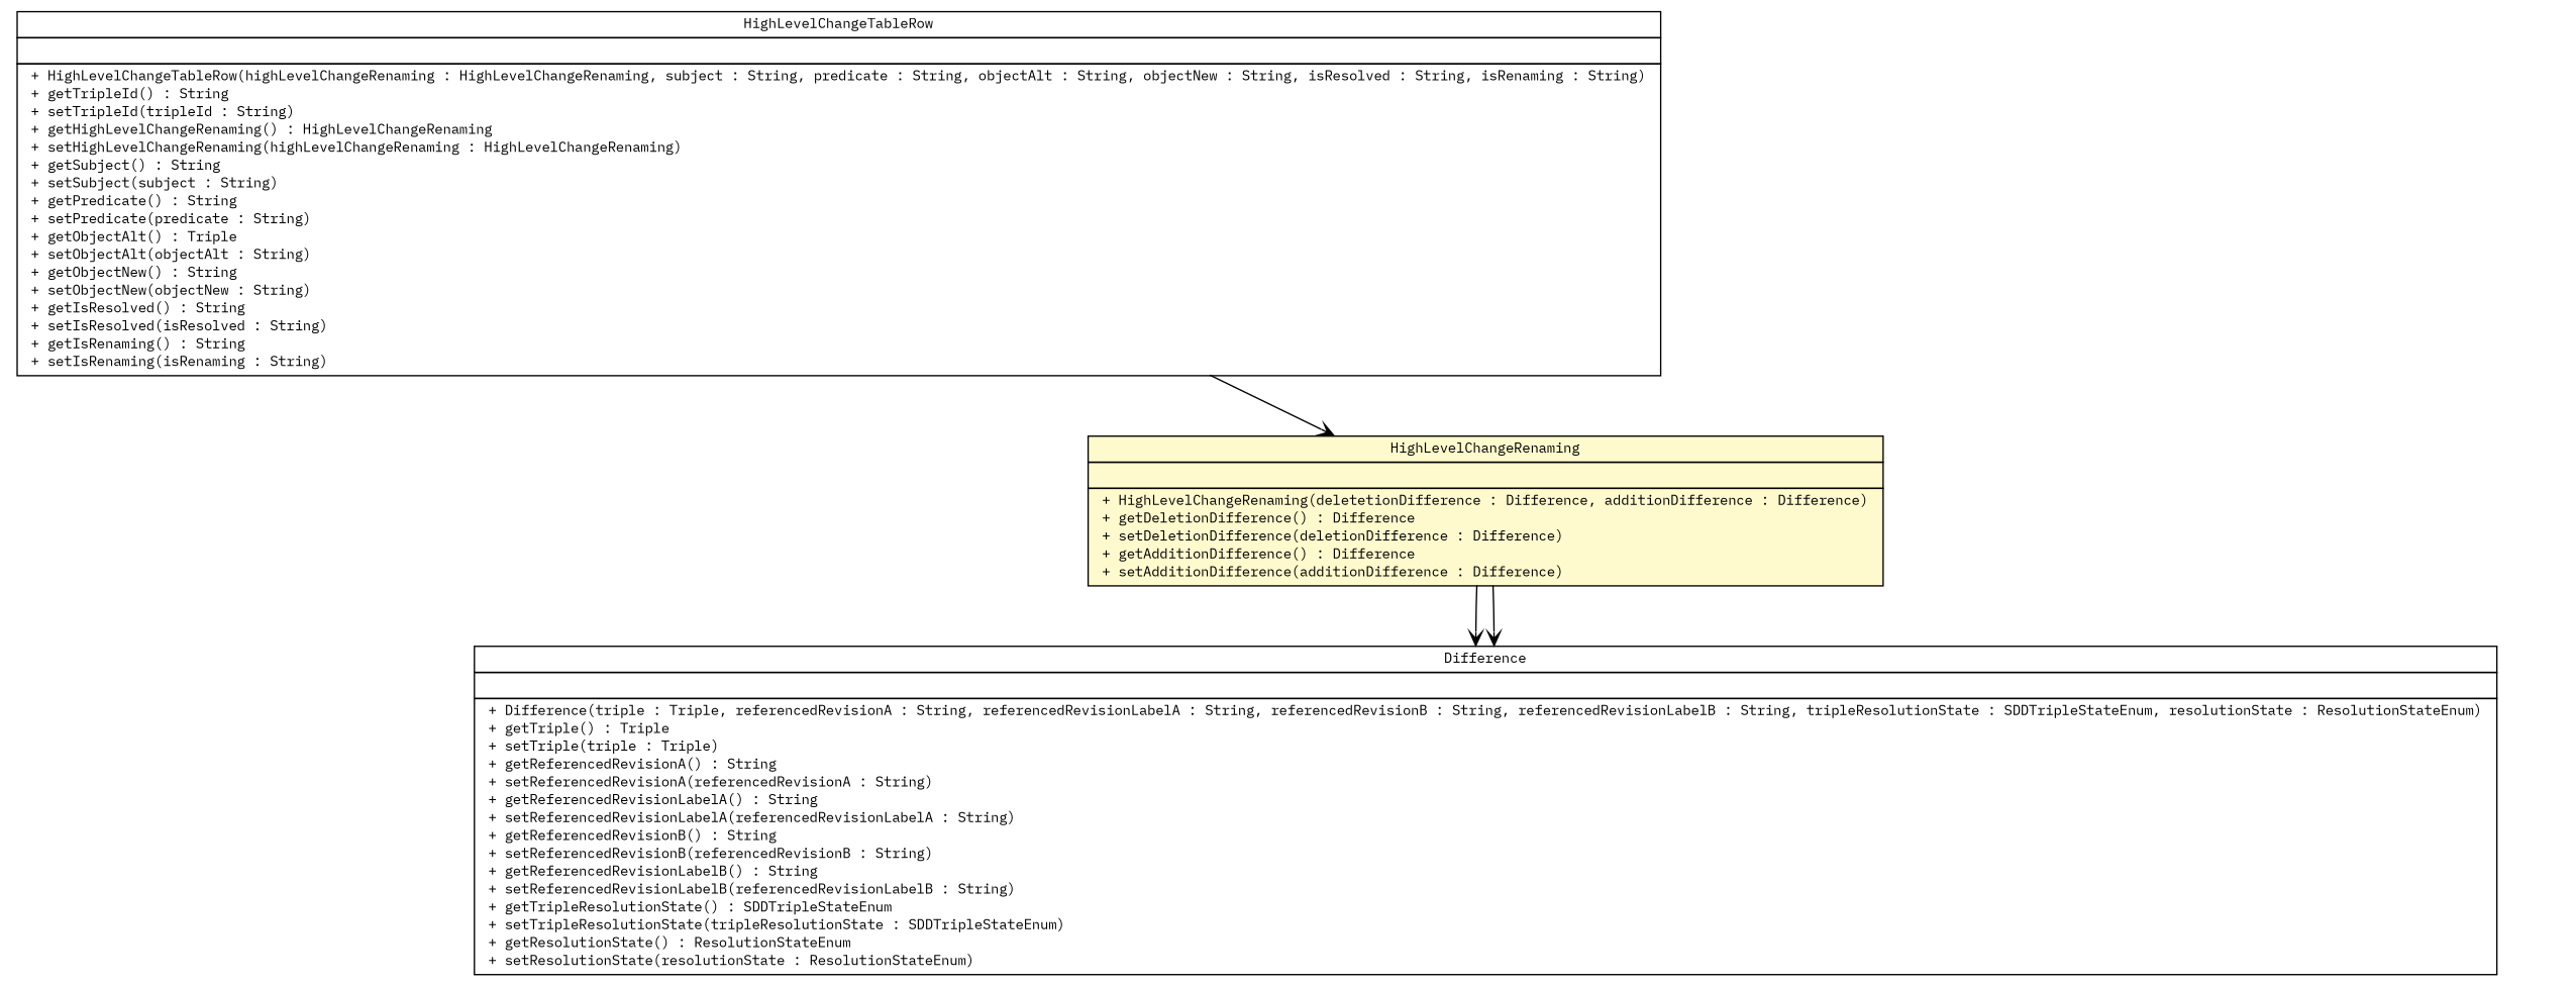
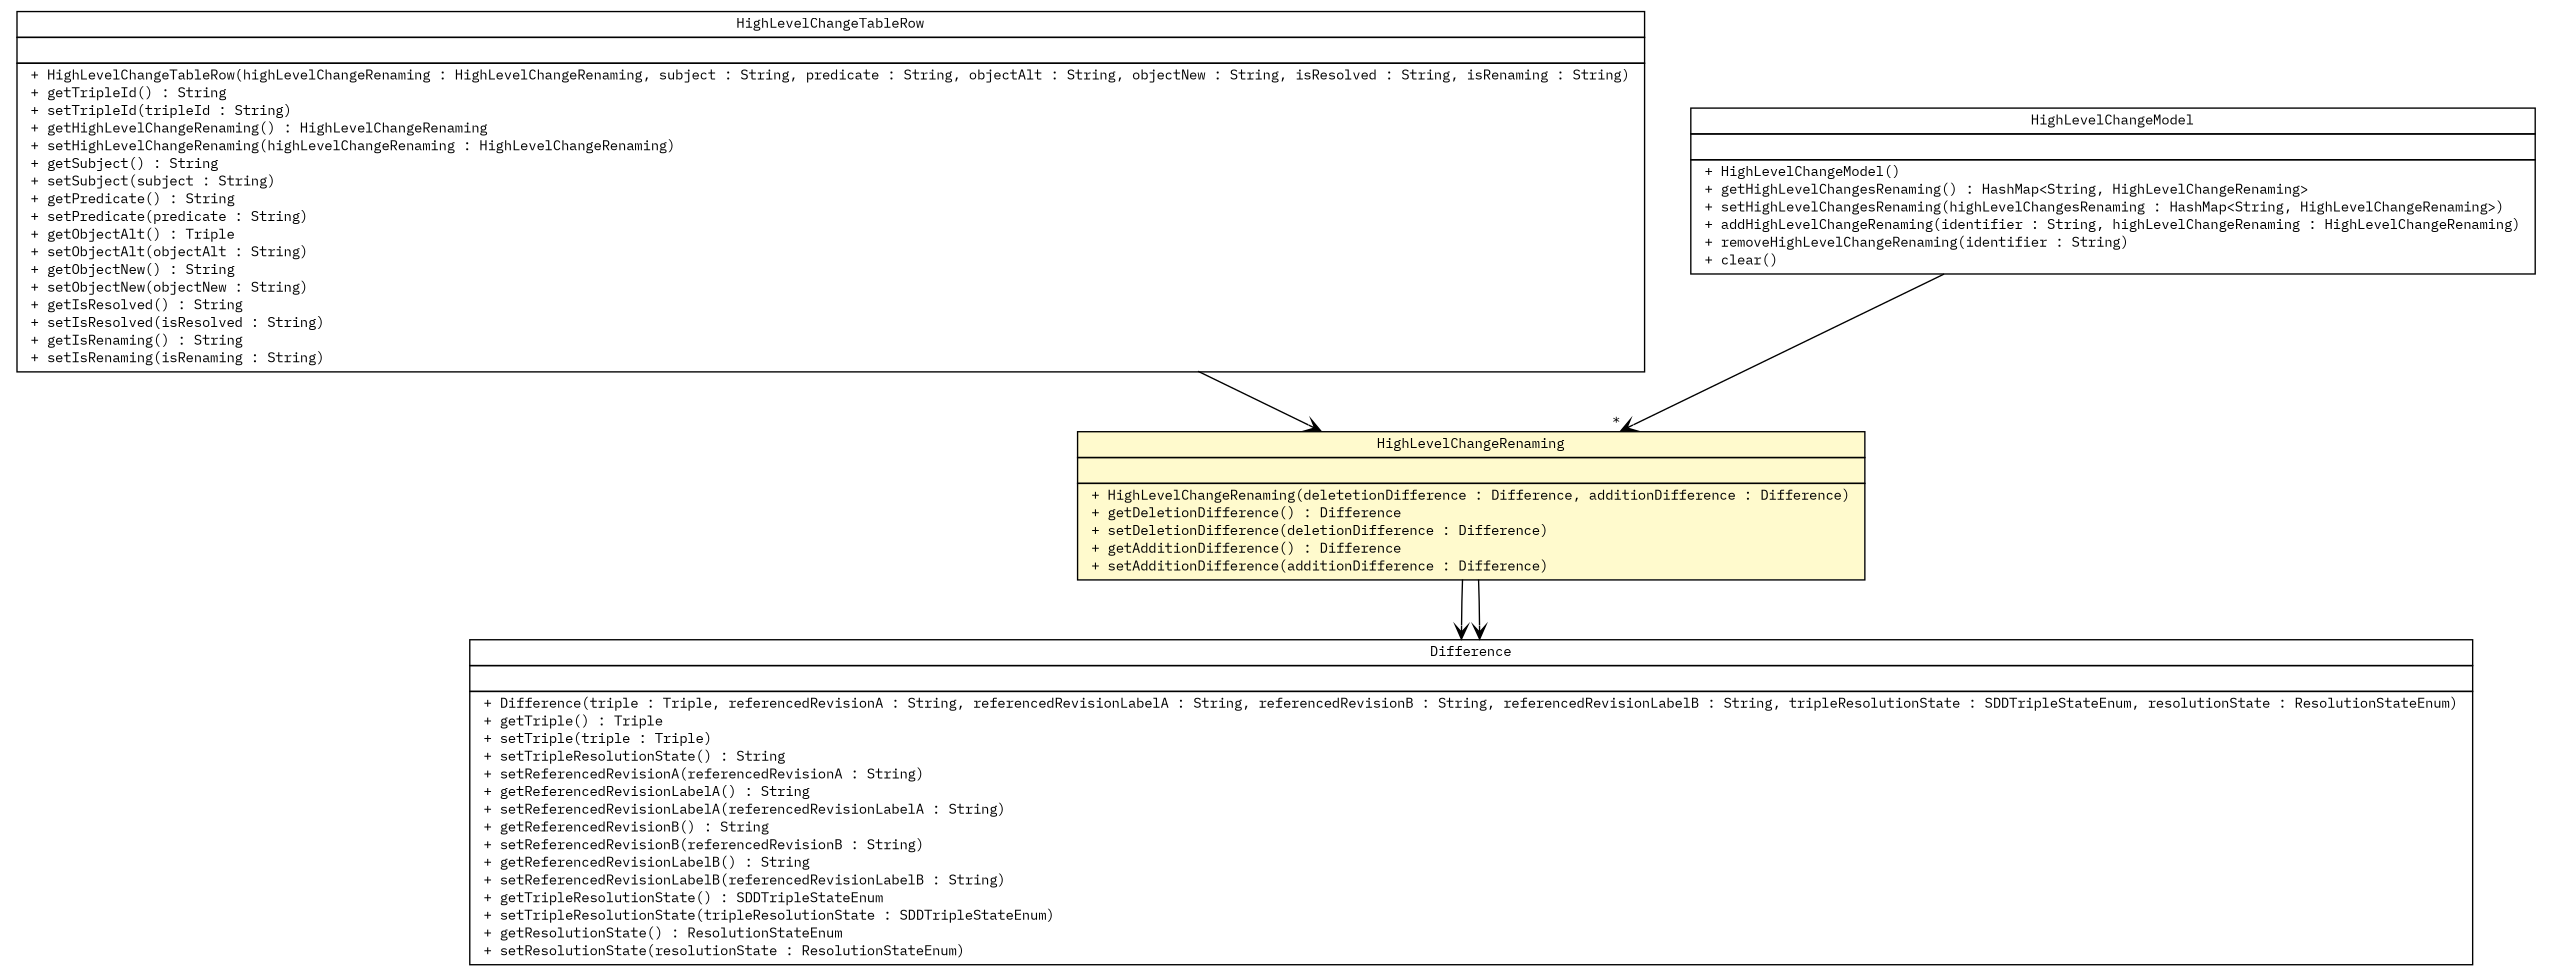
  digraph {
    fontname="IBM Plex Mono"
    nodesep=0.25
    ranksep=0.5
    node [fontcolor=black fontname="IBM Plex Mono" fontsize=10.0 shape=plaintext]
    edge [arrowhead=open color=black fontcolor=black fontname="IBM Plex Mono" fontsize=10.0 headport=p labelfontname=Helvetica labelfontsize=10 tailport=p]
    n1 [label=<<table title="de.tud.plt.r43ples.merging.model.structure.HighLevelChangeTableRow" border="0" cellborder="1" cellspacing="0" cellpadding="2" port="p" href="./HighLevelChangeTableRow.html"> 		<tr><td><table border="0" cellspacing="0" cellpadding="1"> <tr><td align="center" balign="center"> HighLevelChangeTableRow </td></tr> 		</table></td></tr> 		<tr><td><table border="0" cellspacing="0" cellpadding="1"> <tr><td align="left" balign="left">  </td></tr> 		</table></td></tr> 		<tr><td><table border="0" cellspacing="0" cellpadding="1"> <tr><td align="left" balign="left"> + HighLevelChangeTableRow(highLevelChangeRenaming : HighLevelChangeRenaming, subject : String, predicate : String, objectAlt : String, objectNew : String, isResolved : String, isRenaming : String) </td></tr> <tr><td align="left" balign="left"> + getTripleId() : String </td></tr> <tr><td align="left" balign="left"> + setTripleId(tripleId : String) </td></tr> <tr><td align="left" balign="left"> + getHighLevelChangeRenaming() : HighLevelChangeRenaming </td></tr> <tr><td align="left" balign="left"> + setHighLevelChangeRenaming(highLevelChangeRenaming : HighLevelChangeRenaming) </td></tr> <tr><td align="left" balign="left"> + getSubject() : String </td></tr> <tr><td align="left" balign="left"> + setSubject(subject : String) </td></tr> <tr><td align="left" balign="left"> + getPredicate() : String </td></tr> <tr><td align="left" balign="left"> + setPredicate(predicate : String) </td></tr> <tr><td align="left" balign="left"> + getObjectAlt() : Triple </td></tr> <tr><td align="left" balign="left"> + setObjectAlt(objectAlt : String) </td></tr> <tr><td align="left" balign="left"> + getObjectNew() : String </td></tr> <tr><td align="left" balign="left"> + setObjectNew(objectNew : String) </td></tr> <tr><td align="left" balign="left"> + getIsResolved() : String </td></tr> <tr><td align="left" balign="left"> + setIsResolved(isResolved : String) </td></tr> <tr><td align="left" balign="left"> + getIsRenaming() : String </td></tr> <tr><td align="left" balign="left"> + setIsRenaming(isRenaming : String) </td></tr> 		</table></td></tr> 		</table>>]
    n2 [label=<<table title="de.tud.plt.r43ples.merging.model.structure.HighLevelChangeRenaming" border="0" cellborder="1" cellspacing="0" cellpadding="2" port="p" bgcolor="lemonChiffon" href="./HighLevelChangeRenaming.html"> 		<tr><td><table border="0" cellspacing="0" cellpadding="1"> <tr><td align="center" balign="center"> HighLevelChangeRenaming </td></tr> 		</table></td></tr> 		<tr><td><table border="0" cellspacing="0" cellpadding="1"> <tr><td align="left" balign="left">  </td></tr> 		</table></td></tr> 		<tr><td><table border="0" cellspacing="0" cellpadding="1"> <tr><td align="left" balign="left"> + HighLevelChangeRenaming(deletetionDifference : Difference, additionDifference : Difference) </td></tr> <tr><td align="left" balign="left"> + getDeletionDifference() : Difference </td></tr> <tr><td align="left" balign="left"> + setDeletionDifference(deletionDifference : Difference) </td></tr> <tr><td align="left" balign="left"> + getAdditionDifference() : Difference </td></tr> <tr><td align="left" balign="left"> + setAdditionDifference(additionDifference : Difference) </td></tr> 		</table></td></tr> 		</table>>]
-   n3 [label=<<table title="de.tud.plt.r43ples.merging.model.structure.Difference" border="0" cellborder="1" cellspacing="0" cellpadding="2" port="p" href="./Difference.html"> 		<tr><td><table border="0" cellspacing="0" cellpadding="1"> <tr><td align="center" balign="center"> Difference </td></tr> 		</table></td></tr> 		<tr><td><table border="0" cellspacing="0" cellpadding="1"> <tr><td align="left" balign="left">  </td></tr> 		</table></td></tr> 		<tr><td><table border="0" cellspacing="0" cellpadding="1"> <tr><td align="left" balign="left"> + Difference(triple : Triple, referencedRevisionA : String, referencedRevisionLabelA : String, referencedRevisionB : String, referencedRevisionLabelB : String, tripleResolutionState : SDDTripleStateEnum, resolutionState : ResolutionStateEnum) </td></tr> <tr><td align="left" balign="left"> + getTriple() : Triple </td></tr> <tr><td align="left" balign="left"> + setTriple(triple : Triple) </td></tr> <tr><td align="left" balign="left"> + getReferencedRevisionA() : String </td></tr> <tr><td align="left" balign="left"> + setReferencedRevisionA(referencedRevisionA : String) </td></tr> <tr><td align="left" balign="left"> + getReferencedRevisionLabelA() : String </td></tr> <tr><td align="left" balign="left"> + setReferencedRevisionLabelA(referencedRevisionLabelA : String) </td></tr> <tr><td align="left" balign="left"> + getReferencedRevisionB() : String </td></tr> <tr><td align="left" balign="left"> + setReferencedRevisionB(referencedRevisionB : String) </td></tr> <tr><td align="left" balign="left"> + getReferencedRevisionLabelB() : String </td></tr> <tr><td align="left" balign="left"> + setReferencedRevisionLabelB(referencedRevisionLabelB : String) </td></tr> <tr><td align="left" balign="left"> + getTripleResolutionState() : SDDTripleStateEnum </td></tr> <tr><td align="left" balign="left"> + setTripleResolutionState(tripleResolutionState : SDDTripleStateEnum) </td></tr> <tr><td align="left" balign="left"> + getResolutionState() : ResolutionStateEnum </td></tr> <tr><td align="left" balign="left"> + setResolutionState(resolutionState : ResolutionStateEnum) </td></tr> 		</table></td></tr> 		</table>>]
+   n3 [label=<<table title="de.tud.plt.r43ples.merging.model.structure.Difference" border="0" cellborder="1" cellspacing="0" cellpadding="2" port="p" href="./Difference.html"> 		<tr><td><table border="0" cellspacing="0" cellpadding="1"> <tr><td align="center" balign="center"> Difference </td></tr> 		</table></td></tr> 		<tr><td><table border="0" cellspacing="0" cellpadding="1"> <tr><td align="left" balign="left">  </td></tr> 		</table></td></tr> 		<tr><td><table border="0" cellspacing="0" cellpadding="1"> <tr><td align="left" balign="left"> + Difference(triple : Triple, referencedRevisionA : String, referencedRevisionLabelA : String, referencedRevisionB : String, referencedRevisionLabelB : String, tripleResolutionState : SDDTripleStateEnum, resolutionState : ResolutionStateEnum) </td></tr> <tr><td align="left" balign="left"> + getTriple() : Triple </td></tr> <tr><td align="left" balign="left"> + setTriple(triple : Triple) </td></tr> <tr><td align="left" balign="left"> + setTripleResolutionState() : String </td></tr> <tr><td align="left" balign="left"> + setReferencedRevisionA(referencedRevisionA : String) </td></tr> <tr><td align="left" balign="left"> + getReferencedRevisionLabelA() : String </td></tr> <tr><td align="left" balign="left"> + setReferencedRevisionLabelA(referencedRevisionLabelA : String) </td></tr> <tr><td align="left" balign="left"> + getReferencedRevisionB() : String </td></tr> <tr><td align="left" balign="left"> + setReferencedRevisionB(referencedRevisionB : String) </td></tr> <tr><td align="left" balign="left"> + getReferencedRevisionLabelB() : String </td></tr> <tr><td align="left" balign="left"> + setReferencedRevisionLabelB(referencedRevisionLabelB : String) </td></tr> <tr><td align="left" balign="left"> + getTripleResolutionState() : SDDTripleStateEnum </td></tr> <tr><td align="left" balign="left"> + setTripleResolutionState(tripleResolutionState : SDDTripleStateEnum) </td></tr> <tr><td align="left" balign="left"> + getResolutionState() : ResolutionStateEnum </td></tr> <tr><td align="left" balign="left"> + setResolutionState(resolutionState : ResolutionStateEnum) </td></tr> 		</table></td></tr> 		</table>>]
+   n4 [label=<<table title="de.tud.plt.r43ples.merging.model.structure.HighLevelChangeModel" border="0" cellborder="1" cellspacing="0" cellpadding="2" port="p" href="./HighLevelChangeModel.html"> 		<tr><td><table border="0" cellspacing="0" cellpadding="1"> <tr><td align="center" balign="center"> HighLevelChangeModel </td></tr> 		</table></td></tr> 		<tr><td><table border="0" cellspacing="0" cellpadding="1"> <tr><td align="left" balign="left">  </td></tr> 		</table></td></tr> 		<tr><td><table border="0" cellspacing="0" cellpadding="1"> <tr><td align="left" balign="left"> + HighLevelChangeModel() </td></tr> <tr><td align="left" balign="left"> + getHighLevelChangesRenaming() : HashMap&lt;String, HighLevelChangeRenaming&gt; </td></tr> <tr><td align="left" balign="left"> + setHighLevelChangesRenaming(highLevelChangesRenaming : HashMap&lt;String, HighLevelChangeRenaming&gt;) </td></tr> <tr><td align="left" balign="left"> + addHighLevelChangeRenaming(identifier : String, highLevelChangeRenaming : HighLevelChangeRenaming) </td></tr> <tr><td align="left" balign="left"> + removeHighLevelChangeRenaming(identifier : String) </td></tr> <tr><td align="left" balign="left"> + clear() </td></tr> 		</table></td></tr> 		</table>>]
    n1 -> n2
    n2 -> n3
    n2 -> n3
+   n4 -> n2 [headlabel="*"]
  }
